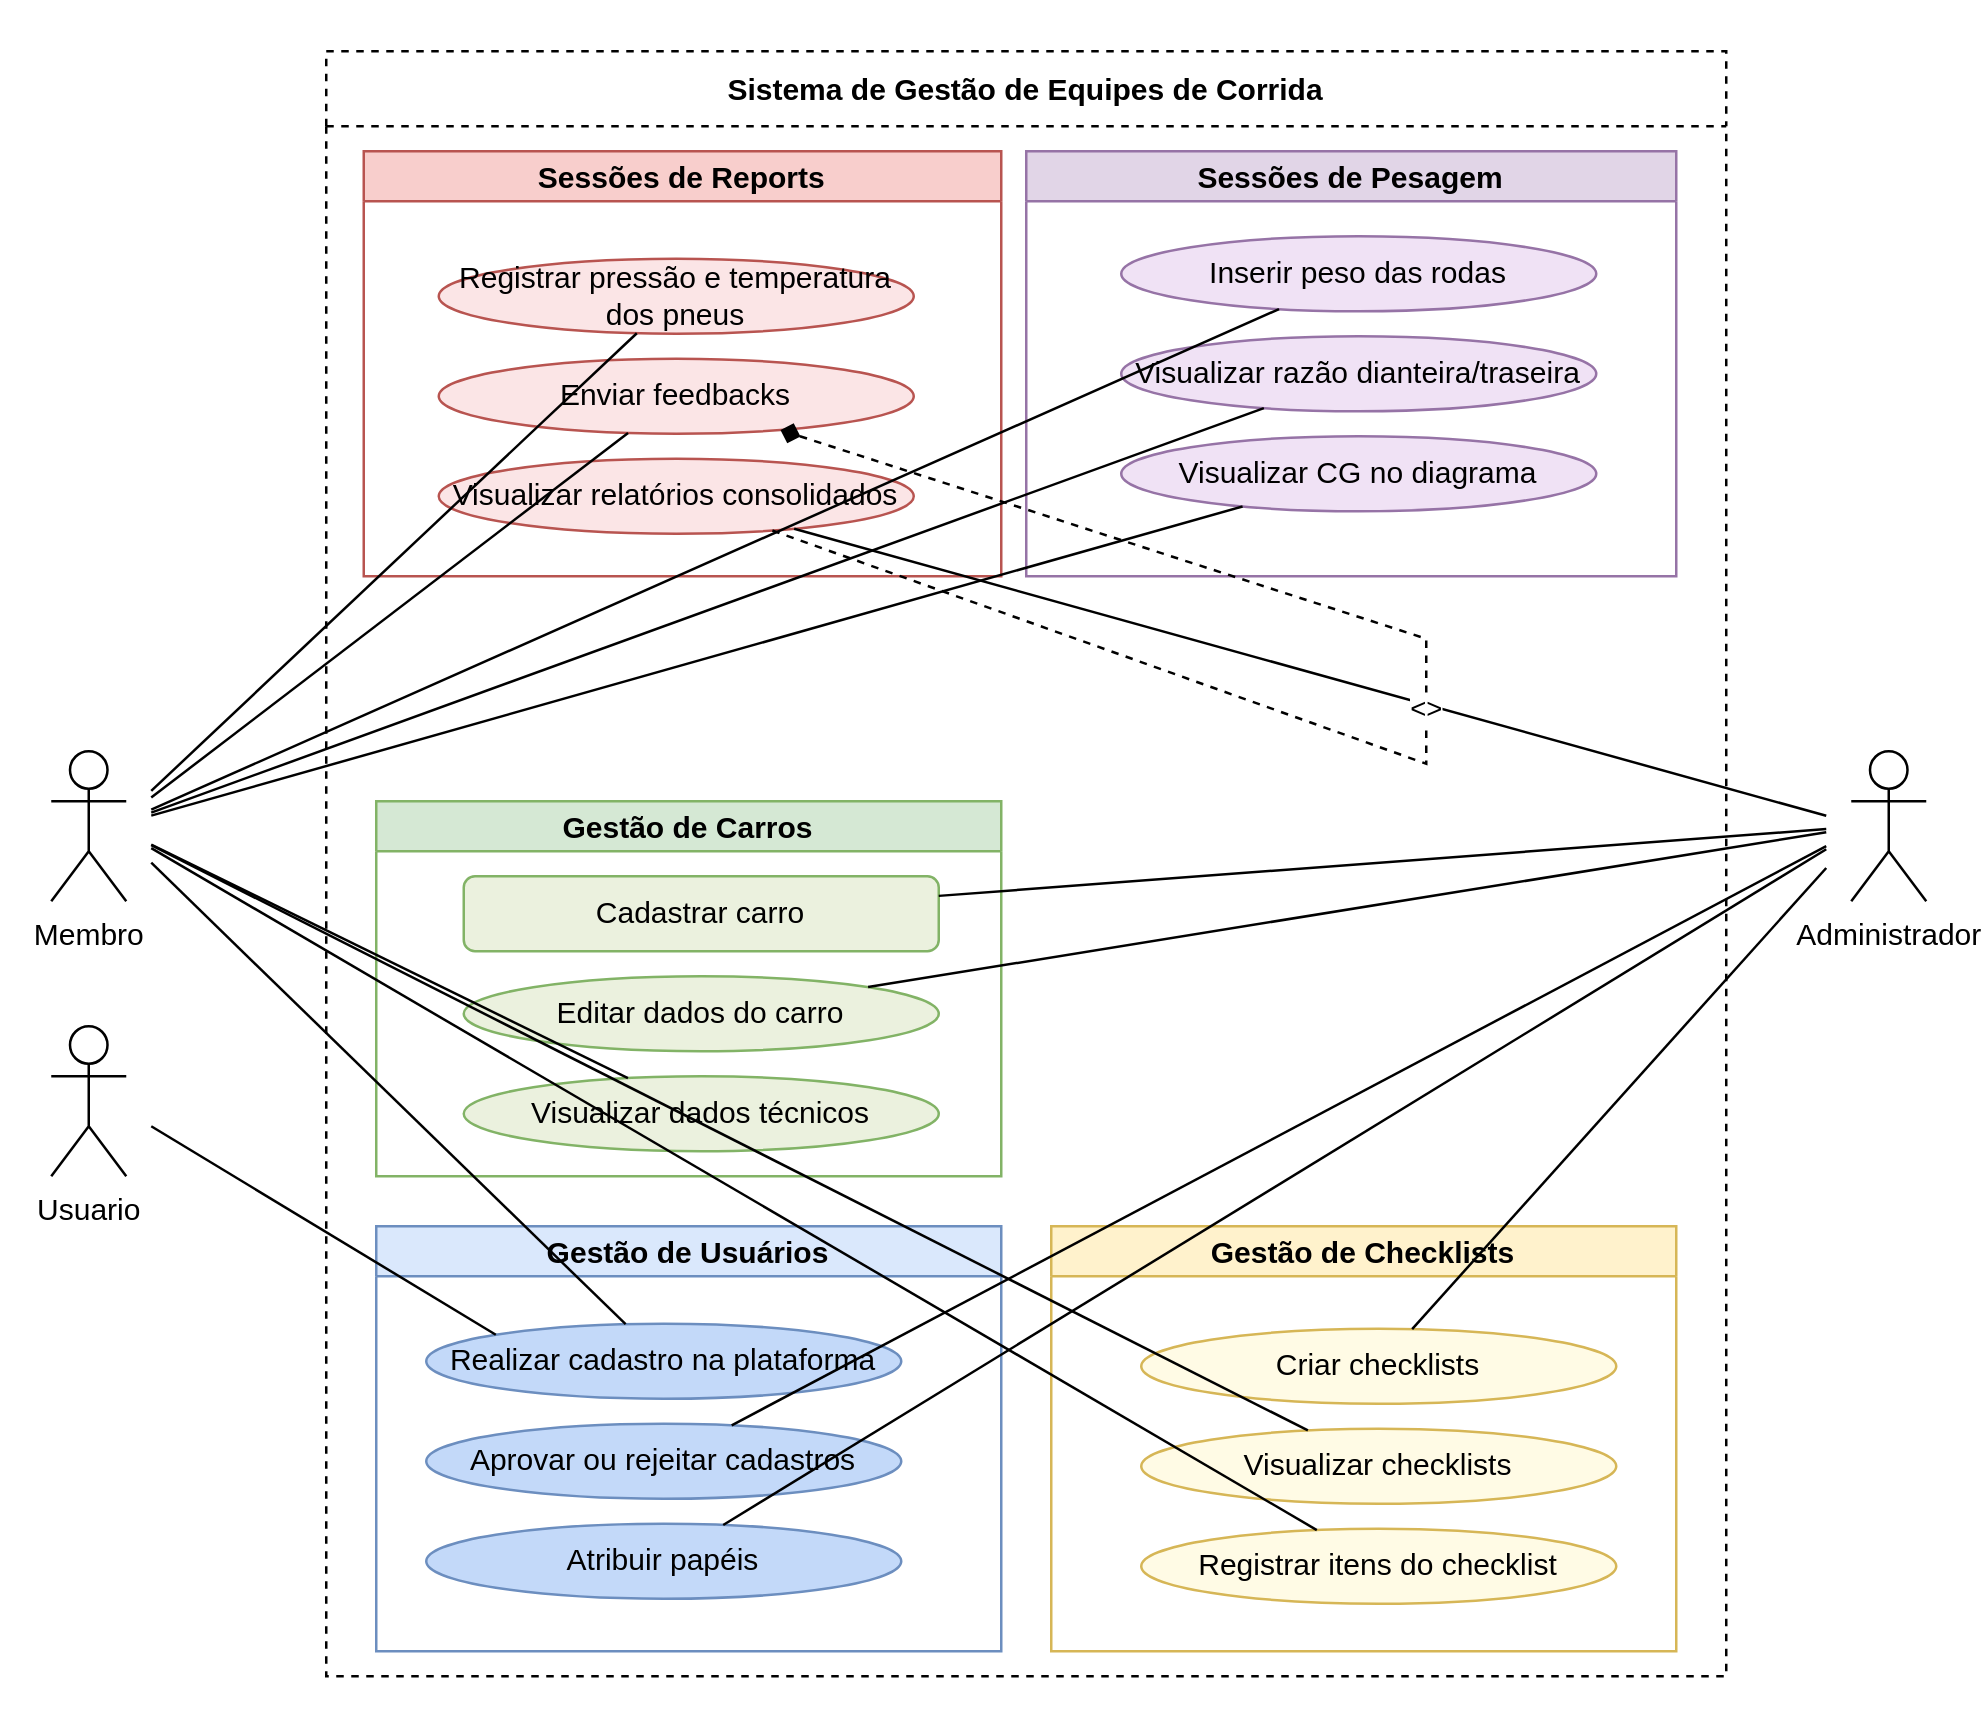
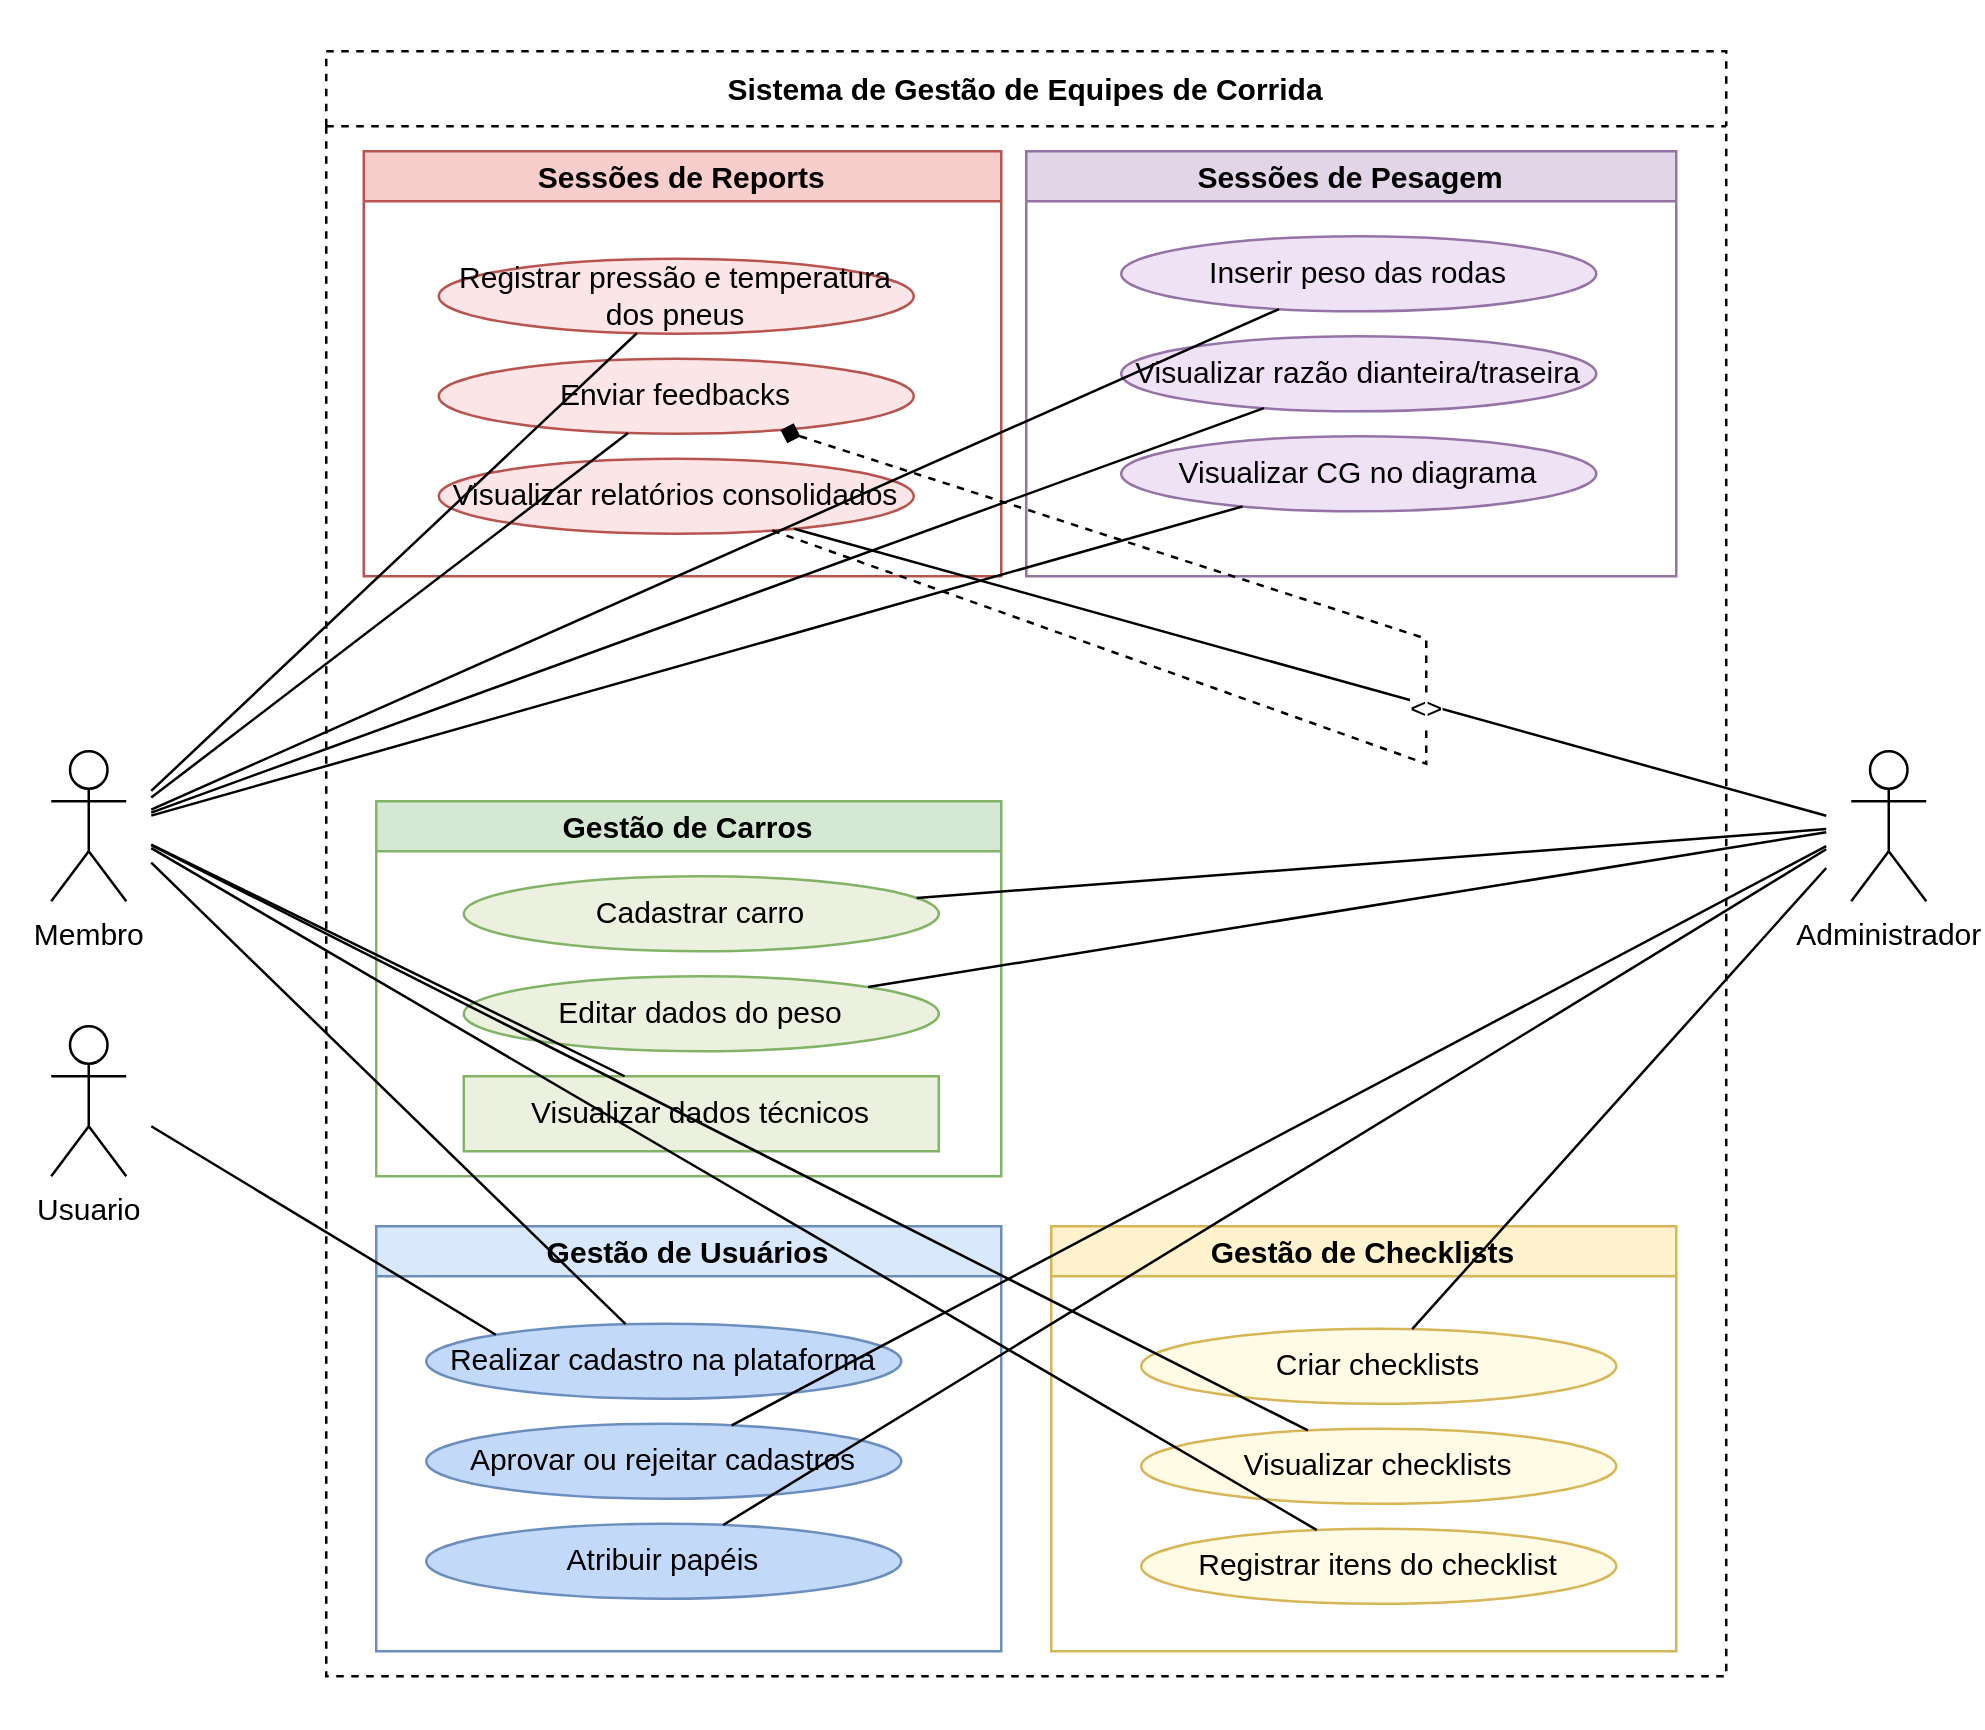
  <mxCell id="0" />
  <mxCell id="1" parent="0" />
  <mxCell id="2" value="Sistema de Gestão de Equipes de Corrida" style="swimlane;startSize=30;fillColor=none;strokeColor=#000000;dashed=1;fontStyle=1" vertex="1" parent="1"><mxGeometry x="130" y="20" width="560" height="650" as="geometry" /></mxCell>
  <mxCell id="3" value="Gestão de Usuários" style="swimlane;startSize=20;fillColor=#dae8fc;strokeColor=#6c8ebf;fontStyle=1" vertex="1" parent="2"><mxGeometry x="20" y="470" width="250" height="170" as="geometry" /></mxCell>
  <mxCell id="4" value="Realizar cadastro na plataforma" style="ellipse;whiteSpace=wrap;html=1;fillColor=#c3d9f9;strokeColor=#6c8ebf;" vertex="1" parent="3"><mxGeometry x="20" y="39" width="190" height="30" as="geometry" /></mxCell>
  <mxCell id="5" value="Aprovar ou rejeitar cadastros" style="ellipse;whiteSpace=wrap;html=1;fillColor=#c3d9f9;strokeColor=#6c8ebf;" vertex="1" parent="3"><mxGeometry x="20" y="79" width="190" height="30" as="geometry" /></mxCell>
  <mxCell id="6" value="Atribuir papéis" style="ellipse;whiteSpace=wrap;html=1;fillColor=#c3d9f9;strokeColor=#6c8ebf;" vertex="1" parent="3"><mxGeometry x="20" y="119" width="190" height="30" as="geometry" /></mxCell>
  <mxCell id="7" value="Gestão de Checklists" style="swimlane;startSize=20;fillColor=#fff2cc;strokeColor=#d6b656;fontStyle=1" vertex="1" parent="2"><mxGeometry x="290" y="470" width="250" height="170" as="geometry" /></mxCell>
  <mxCell id="8" value="Criar checklists" style="ellipse;whiteSpace=wrap;html=1;fillColor=#fffbe5;strokeColor=#d6b656;" vertex="1" parent="7"><mxGeometry x="36" y="41" width="190" height="30" as="geometry" /></mxCell>
  <mxCell id="9" value="Visualizar checklists" style="ellipse;whiteSpace=wrap;html=1;fillColor=#fffbe5;strokeColor=#d6b656;" vertex="1" parent="7"><mxGeometry x="36" y="81" width="190" height="30" as="geometry" /></mxCell>
  <mxCell id="10" value="Registrar itens do checklist" style="ellipse;whiteSpace=wrap;html=1;fillColor=#fffbe5;strokeColor=#d6b656;" vertex="1" parent="7"><mxGeometry x="36" y="121" width="190" height="30" as="geometry" /></mxCell>
  <mxCell id="11" value="Sessões de Pesagem" style="swimlane;startSize=20;fillColor=#e1d5e7;strokeColor=#9673a6;fontStyle=1" vertex="1" parent="2"><mxGeometry x="280" y="40" width="260" height="170" as="geometry" /></mxCell>
  <mxCell id="12" value="Inserir peso das rodas" style="ellipse;whiteSpace=wrap;html=1;fillColor=#f0e2f5;strokeColor=#9673a6;" vertex="1" parent="11"><mxGeometry x="38" y="34" width="190" height="30" as="geometry" /></mxCell>
  <mxCell id="13" value="Visualizar razão dianteira/traseira" style="ellipse;whiteSpace=wrap;html=1;fillColor=#f0e2f5;strokeColor=#9673a6;" vertex="1" parent="11"><mxGeometry x="38" y="74" width="190" height="30" as="geometry" /></mxCell>
  <mxCell id="14" value="Visualizar CG no diagrama" style="ellipse;whiteSpace=wrap;html=1;fillColor=#f0e2f5;strokeColor=#9673a6;" vertex="1" parent="11"><mxGeometry x="38" y="114" width="190" height="30" as="geometry" /></mxCell>
  <mxCell id="15" value="Sessões de Reports" style="swimlane;startSize=20;fillColor=#f8cecc;strokeColor=#b85450;fontStyle=1" vertex="1" parent="2"><mxGeometry x="15" y="40" width="255" height="170" as="geometry" /></mxCell>
  <mxCell id="16" value="Registrar pressão e temperatura dos pneus" style="ellipse;whiteSpace=wrap;html=1;fillColor=#fbe5e6;strokeColor=#b85450;" vertex="1" parent="15"><mxGeometry x="30" y="43" width="190" height="30" as="geometry" /></mxCell>
  <mxCell id="17" value="Enviar feedbacks" style="ellipse;whiteSpace=wrap;html=1;fillColor=#fbe5e6;strokeColor=#b85450;" vertex="1" parent="15"><mxGeometry x="30" y="83" width="190" height="30" as="geometry" /></mxCell>
  <mxCell id="18" value="Visualizar relatórios consolidados" style="ellipse;whiteSpace=wrap;html=1;fillColor=#fbe5e6;strokeColor=#b85450;" vertex="1" parent="15"><mxGeometry x="30" y="123" width="190" height="30" as="geometry" /></mxCell>
  <mxCell id="19" value="Gestão de Carros" style="swimlane;startSize=20;fillColor=#d5e8d4;strokeColor=#82b366;fontStyle=1" vertex="1" parent="2"><mxGeometry x="20" y="300" width="250" height="150" as="geometry" /></mxCell>
- <mxCell id="20" value="Cadastrar carro" style="whiteSpace=wrap;html=1;fillColor=#ebf1de;strokeColor=#82b366;rounded=1;" vertex="1" parent="2"><mxGeometry x="55" y="330" width="190" height="30" as="geometry" /></mxCell>
- <mxCell id="21" value="Editar dados do carro" style="ellipse;whiteSpace=wrap;html=1;fillColor=#ebf1de;strokeColor=#82b366;" vertex="1" parent="2"><mxGeometry x="55" y="370" width="190" height="30" as="geometry" /></mxCell>
- <mxCell id="22" value="Visualizar dados técnicos" style="ellipse;whiteSpace=wrap;html=1;fillColor=#ebf1de;strokeColor=#82b366;" vertex="1" parent="2"><mxGeometry x="55" y="410" width="190" height="30" as="geometry" /></mxCell>
+ <mxCell id="20" value="Cadastrar carro" style="ellipse;whiteSpace=wrap;html=1;fillColor=#ebf1de;strokeColor=#82b366;" vertex="1" parent="2"><mxGeometry x="55" y="330" width="190" height="30" as="geometry" /></mxCell>
+ <mxCell id="21" value="Editar dados do peso" style="ellipse;whiteSpace=wrap;html=1;fillColor=#ebf1de;strokeColor=#82b366;" vertex="1" parent="2"><mxGeometry x="55" y="370" width="190" height="30" as="geometry" /></mxCell>
+ <mxCell id="22" value="Visualizar dados técnicos" style="whiteSpace=wrap;html=1;fillColor=#ebf1de;strokeColor=#82b366;rounded=0;" vertex="1" parent="2"><mxGeometry x="55" y="410" width="190" height="30" as="geometry" /></mxCell>
  <mxCell id="23" value="" style="endArrow=none;html=1;rounded=0;entryDx=0;entryDy=0;entryPerimeter=0;" edge="1" parent="1" target="4"><mxGeometry relative="1" as="geometry"><mxPoint x="60" y="344.591" as="sourcePoint" /></mxGeometry></mxCell>
  <mxCell id="24" value="" style="endArrow=none;html=1;rounded=0;entryDx=0;entryDy=0;entryPerimeter=0;" edge="1" parent="1" target="22"><mxGeometry relative="1" as="geometry"><mxPoint x="60" y="337.34" as="sourcePoint" /></mxGeometry></mxCell>
  <mxCell id="25" value="" style="endArrow=none;html=1;rounded=0;entryDx=0;entryDy=0;entryPerimeter=0;" edge="1" parent="1" target="9"><mxGeometry relative="1" as="geometry"><mxPoint x="60" y="337.589" as="sourcePoint" /></mxGeometry></mxCell>
  <mxCell id="26" value="" style="endArrow=none;html=1;rounded=0;entryDx=0;entryDy=0;entryPerimeter=0;" edge="1" parent="1" target="10"><mxGeometry relative="1" as="geometry"><mxPoint x="60" y="338.775" as="sourcePoint" /></mxGeometry></mxCell>
  <mxCell id="27" value="" style="endArrow=none;html=1;rounded=0;entryDx=0;entryDy=0;entryPerimeter=0;" edge="1" parent="1" target="12"><mxGeometry relative="1" as="geometry"><mxPoint x="60" y="323.343" as="sourcePoint" /></mxGeometry></mxCell>
  <mxCell id="28" value="" style="endArrow=none;html=1;rounded=0;entryDx=0;entryDy=0;entryPerimeter=0;" edge="1" parent="1" target="13"><mxGeometry relative="1" as="geometry"><mxPoint x="60" y="324.548" as="sourcePoint" /></mxGeometry></mxCell>
  <mxCell id="29" value="" style="endArrow=none;html=1;rounded=0;entryDx=0;entryDy=0;entryPerimeter=0;" edge="1" parent="1" target="14"><mxGeometry relative="1" as="geometry"><mxPoint x="60" y="325.753" as="sourcePoint" /></mxGeometry></mxCell>
  <mxCell id="30" value="" style="endArrow=none;html=1;rounded=0;entryDx=0;entryDy=0;entryPerimeter=0;" edge="1" parent="1" target="16"><mxGeometry relative="1" as="geometry"><mxPoint x="60" y="315.867" as="sourcePoint" /></mxGeometry></mxCell>
  <mxCell id="31" value="" style="endArrow=none;html=1;rounded=0;entryDx=0;entryDy=0;entryPerimeter=0;" edge="1" parent="1" target="17"><mxGeometry relative="1" as="geometry"><mxPoint x="60" y="318.533" as="sourcePoint" /></mxGeometry></mxCell>
  <mxCell id="32" value="" style="endArrow=none;html=1;rounded=0;entryDx=0;entryDy=0;entryPerimeter=0;" edge="1" parent="1" target="5"><mxGeometry relative="1" as="geometry"><mxPoint x="730" y="337.938" as="sourcePoint" /></mxGeometry></mxCell>
  <mxCell id="33" value="" style="endArrow=none;html=1;rounded=0;entryDx=0;entryDy=0;entryPerimeter=0;" edge="1" parent="1" target="6"><mxGeometry relative="1" as="geometry"><mxPoint x="730" y="339.188" as="sourcePoint" /></mxGeometry></mxCell>
  <mxCell id="34" value="" style="endArrow=none;html=1;rounded=0;entryDx=0;entryDy=0;entryPerimeter=0;" edge="1" parent="1" target="20"><mxGeometry relative="1" as="geometry"><mxPoint x="730" y="331.129" as="sourcePoint" /></mxGeometry></mxCell>
  <mxCell id="35" value="" style="endArrow=none;html=1;rounded=0;entryDx=0;entryDy=0;entryPerimeter=0;" edge="1" parent="1" target="21"><mxGeometry relative="1" as="geometry"><mxPoint x="730" y="332.419" as="sourcePoint" /></mxGeometry></mxCell>
  <mxCell id="36" value="" style="endArrow=none;html=1;rounded=0;entryDx=0;entryDy=0;entryPerimeter=0;" edge="1" parent="1" target="8"><mxGeometry relative="1" as="geometry"><mxPoint x="730" y="346.701" as="sourcePoint" /></mxGeometry></mxCell>
  <mxCell id="37" value="" style="endArrow=none;html=1;rounded=0;entryDx=0;entryDy=0;entryPerimeter=0;" edge="1" parent="1" target="18"><mxGeometry relative="1" as="geometry"><mxPoint x="730" y="325.832" as="sourcePoint" /></mxGeometry></mxCell>
  <mxCell id="38" value="&lt;&lt;include&gt;&gt;" style="endArrow=diamond;dashed=1;html=1;rounded=0;exitDx=0;exitDy=0;exitPerimeter=0;" edge="1" parent="1" source="18" target="17"><mxGeometry relative="1" as="geometry"><mxPoint x="520" y="315" as="sourcePoint" /><Array as="points"><mxPoint x="570" y="305" /><mxPoint x="570" y="255" /></Array></mxGeometry></mxCell>
  <mxCell id="39" value="Membro" style="shape=umlActor;verticalLabelPosition=bottom;verticalAlign=top;html=1;" vertex="1" parent="1"><mxGeometry x="20" y="300" width="30" height="60" as="geometry" /></mxCell>
  <mxCell id="40" value="Usuario" style="shape=umlActor;verticalLabelPosition=bottom;verticalAlign=top;html=1;" vertex="1" parent="1"><mxGeometry x="20" y="410" width="30" height="60" as="geometry" /></mxCell>
  <mxCell id="41" value="" style="endArrow=none;html=1;rounded=0;entryX=0;entryY=0;entryDx=0;entryDy=0;" edge="1" parent="1" target="4"><mxGeometry relative="1" as="geometry"><mxPoint x="60" y="450" as="sourcePoint" /><mxPoint x="290" y="380" as="targetPoint" /></mxGeometry></mxCell>
  <mxCell id="42" value="&lt;div&gt;&lt;br&gt;&lt;/div&gt;&lt;div&gt;&lt;br&gt;&lt;/div&gt;" style="resizable=0;html=1;whiteSpace=wrap;align=right;verticalAlign=bottom;" connectable="0" vertex="1" parent="41"><mxGeometry x="1" relative="1" as="geometry" /></mxCell>
  <mxCell id="43" value="Administrador" style="shape=umlActor;verticalLabelPosition=bottom;verticalAlign=top;html=1;" vertex="1" parent="1"><mxGeometry x="740" y="300" width="30" height="60" as="geometry" /></mxCell>
